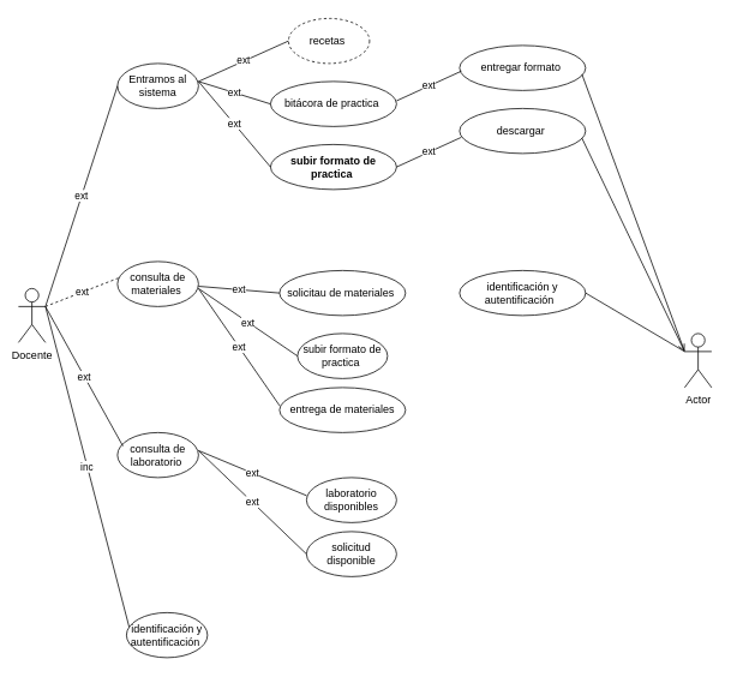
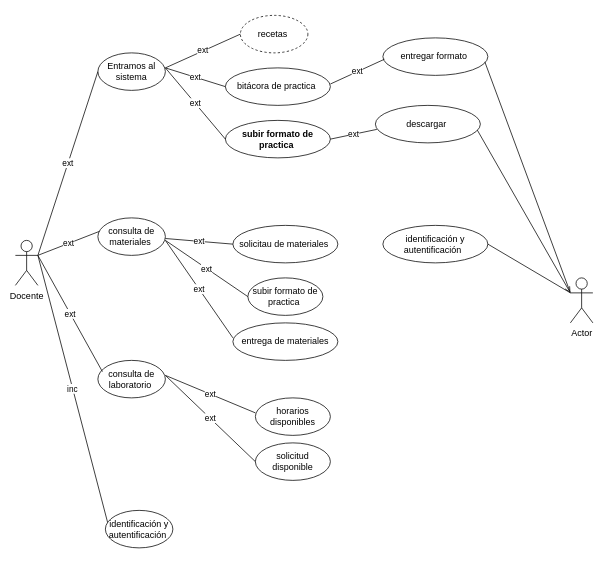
  <mxCell id="0" />
  <mxCell id="1" parent="0" />
  <mxCell id="2" value="Docente" style="shape=umlActor;verticalLabelPosition=bottom;verticalAlign=top;html=1;" vertex="1" parent="1"><mxGeometry x="20" y="320" width="30" height="60" as="geometry" /></mxCell>
  <mxCell id="3" value="Entramos al sistema" style="ellipse;whiteSpace=wrap;html=1;" vertex="1" parent="1"><mxGeometry x="130" y="70" width="90" height="50" as="geometry" /></mxCell>
  <mxCell id="4" value="ext" style="endArrow=none;html=1;rounded=0;entryX=0;entryY=0.5;entryDx=0;entryDy=0;" edge="1" parent="1" target="3"><mxGeometry relative="1" as="geometry"><mxPoint x="50" y="340" as="sourcePoint" /><mxPoint x="210" y="340" as="targetPoint" /><Array as="points" /></mxGeometry></mxCell>
  <mxCell id="5" value="consulta de materiales&amp;nbsp;" style="ellipse;whiteSpace=wrap;html=1;" vertex="1" parent="1"><mxGeometry x="130" y="290" width="90" height="50" as="geometry" /></mxCell>
  <mxCell id="6" value="consulta de laboratorio&amp;nbsp;" style="ellipse;whiteSpace=wrap;html=1;" vertex="1" parent="1"><mxGeometry x="130" y="480" width="90" height="50" as="geometry" /></mxCell>
  <mxCell id="7" value="identificación y autentificación&amp;nbsp;" style="ellipse;whiteSpace=wrap;html=1;" vertex="1" parent="1"><mxGeometry x="140" y="680" width="90" height="50" as="geometry" /></mxCell>
  <mxCell id="8" value="ext" style="endArrow=none;html=1;rounded=0;entryX=0.067;entryY=0.3;entryDx=0;entryDy=0;entryPerimeter=0;" edge="1" parent="1" target="6"><mxGeometry relative="1" as="geometry"><mxPoint x="50" y="340" as="sourcePoint" /><mxPoint x="150" y="350" as="targetPoint" /><Array as="points" /></mxGeometry></mxCell>
  <mxCell id="9" value="inc" style="endArrow=none;html=1;rounded=0;entryX=0.033;entryY=0.32;entryDx=0;entryDy=0;entryPerimeter=0;" edge="1" parent="1" target="7"><mxGeometry relative="1" as="geometry"><mxPoint x="50" y="340" as="sourcePoint" /><mxPoint x="160" y="360" as="targetPoint" /><Array as="points" /></mxGeometry></mxCell>
- <mxCell id="10" value="ext" style="endArrow=none;html=1;rounded=0;entryX=0.022;entryY=0.36;entryDx=0;entryDy=0;exitX=1;exitY=0.333;exitDx=0;exitDy=0;exitPerimeter=0;entryPerimeter=0;dashed=1;" edge="1" parent="1" source="2" target="5"><mxGeometry relative="1" as="geometry"><mxPoint x="90" y="380" as="sourcePoint" /><mxPoint x="170" y="370" as="targetPoint" /><Array as="points" /></mxGeometry></mxCell>
+ <mxCell id="10" value="ext" style="endArrow=none;html=1;rounded=0;entryX=0.022;entryY=0.36;entryDx=0;entryDy=0;exitX=1;exitY=0.333;exitDx=0;exitDy=0;exitPerimeter=0;entryPerimeter=0;" edge="1" parent="1" source="2" target="5"><mxGeometry relative="1" as="geometry"><mxPoint x="90" y="380" as="sourcePoint" /><mxPoint x="170" y="370" as="targetPoint" /><Array as="points" /></mxGeometry></mxCell>
  <mxCell id="11" value="recetas&amp;nbsp;" style="ellipse;whiteSpace=wrap;html=1;dashed=1;" vertex="1" parent="1"><mxGeometry x="320" width="90" height="50" as="geometry" y="20" /></mxCell>
  <mxCell id="12" value="bitácora de practica&amp;nbsp;" style="ellipse;whiteSpace=wrap;html=1;" vertex="1" parent="1"><mxGeometry x="300" y="90" width="140" height="50" as="geometry" /></mxCell>
  <mxCell id="13" value="subir formato de practica&amp;nbsp;" style="ellipse;whiteSpace=wrap;html=1;fontStyle=1" vertex="1" parent="1"><mxGeometry x="300" y="160" width="140" height="50" as="geometry" /></mxCell>
  <mxCell id="14" value="solicitau de materiales&amp;nbsp;" style="ellipse;whiteSpace=wrap;html=1;" vertex="1" parent="1"><mxGeometry x="310" y="300" width="140" height="50" as="geometry" /></mxCell>
  <mxCell id="15" value="subir formato de practica&amp;nbsp;" style="ellipse;whiteSpace=wrap;html=1;" vertex="1" parent="1"><mxGeometry x="330" y="370" width="100" height="50" as="geometry" /></mxCell>
  <mxCell id="16" value="entrega de materiales" style="ellipse;whiteSpace=wrap;html=1;" vertex="1" parent="1"><mxGeometry x="310" y="430" width="140" height="50" as="geometry" /></mxCell>
- <mxCell id="17" value="laboratorio disponibles" style="ellipse;whiteSpace=wrap;html=1;" vertex="1" parent="1"><mxGeometry x="340" y="530" width="100" height="50" as="geometry" /></mxCell>
+ <mxCell id="17" value="horarios disponibles" style="ellipse;whiteSpace=wrap;html=1;" vertex="1" parent="1"><mxGeometry x="340" y="530" width="100" height="50" as="geometry" /></mxCell>
  <mxCell id="18" value="solicitud disponible" style="ellipse;whiteSpace=wrap;html=1;" vertex="1" parent="1"><mxGeometry x="340" y="590" width="100" height="50" as="geometry" /></mxCell>
  <mxCell id="19" value="ext" style="endArrow=none;html=1;rounded=0;entryX=0;entryY=0.4;entryDx=0;entryDy=0;entryPerimeter=0;" edge="1" parent="1" target="17"><mxGeometry relative="1" as="geometry"><mxPoint x="220" y="500" as="sourcePoint" /><mxPoint x="330" y="550" as="targetPoint" /><Array as="points" /></mxGeometry></mxCell>
  <mxCell id="20" value="ext" style="endArrow=none;html=1;rounded=0;entryX=0;entryY=0.5;entryDx=0;entryDy=0;" edge="1" parent="1" target="18"><mxGeometry relative="1" as="geometry"><mxPoint x="220" y="500" as="sourcePoint" /><mxPoint x="306" y="655" as="targetPoint" /><Array as="points" /></mxGeometry></mxCell>
  <mxCell id="21" value="ext" style="endArrow=none;html=1;rounded=0;entryX=0;entryY=0.5;entryDx=0;entryDy=0;" edge="1" parent="1" target="14"><mxGeometry relative="1" as="geometry"><mxPoint x="220" y="317.5" as="sourcePoint" /><mxPoint x="306" y="472.5" as="targetPoint" /><Array as="points" /></mxGeometry></mxCell>
  <mxCell id="22" value="ext" style="endArrow=none;html=1;rounded=0;entryX=0;entryY=0.5;entryDx=0;entryDy=0;" edge="1" parent="1" target="15"><mxGeometry relative="1" as="geometry"><mxPoint x="220" y="320" as="sourcePoint" /><mxPoint x="300" y="465" as="targetPoint" /><Array as="points" /></mxGeometry></mxCell>
  <mxCell id="23" value="ext" style="endArrow=none;html=1;rounded=0;" edge="1" parent="1"><mxGeometry relative="1" as="geometry"><mxPoint x="220" y="320" as="sourcePoint" /><mxPoint x="310" y="450" as="targetPoint" /><Array as="points" /></mxGeometry></mxCell>
  <mxCell id="24" value="ext" style="endArrow=none;html=1;rounded=0;entryX=0;entryY=0.5;entryDx=0;entryDy=0;" edge="1" parent="1" target="13"><mxGeometry relative="1" as="geometry"><mxPoint x="220" y="90" as="sourcePoint" /><mxPoint x="306" y="245" as="targetPoint" /><Array as="points" /></mxGeometry></mxCell>
  <mxCell id="25" value="ext" style="endArrow=none;html=1;rounded=0;entryX=0;entryY=0.5;entryDx=0;entryDy=0;" edge="1" parent="1" target="12"><mxGeometry relative="1" as="geometry"><mxPoint x="220" y="90" as="sourcePoint" /><mxPoint x="306" y="245" as="targetPoint" /><Array as="points" /></mxGeometry></mxCell>
  <mxCell id="26" value="ext" style="endArrow=none;html=1;rounded=0;entryX=0;entryY=0.5;entryDx=0;entryDy=0;" edge="1" parent="1" target="11"><mxGeometry relative="1" as="geometry"><mxPoint x="220" y="90" as="sourcePoint" /><mxPoint x="306" y="245" as="targetPoint" /><Array as="points" /></mxGeometry></mxCell>
  <mxCell id="27" value="entregar formato&amp;nbsp;" style="ellipse;whiteSpace=wrap;html=1;" vertex="1" parent="1"><mxGeometry x="510" y="50" width="140" height="50" as="geometry" /></mxCell>
- <mxCell id="28" value="descargar&amp;nbsp;" style="ellipse;whiteSpace=wrap;html=1;" vertex="1" parent="1"><mxGeometry x="510" y="120" width="140" height="50" as="geometry" /></mxCell>
+ <mxCell id="28" value="descargar&amp;nbsp;" style="ellipse;whiteSpace=wrap;html=1;" vertex="1" parent="1"><mxGeometry x="500" y="140" width="140" height="50" as="geometry" /></mxCell>
  <mxCell id="29" value="identificación y autentificación&amp;nbsp;&amp;nbsp;" style="ellipse;whiteSpace=wrap;html=1;" vertex="1" parent="1"><mxGeometry x="510" y="300" width="140" height="50" as="geometry" /></mxCell>
  <mxCell id="30" value="Actor" style="shape=umlActor;verticalLabelPosition=bottom;verticalAlign=top;html=1;outlineConnect=0;" vertex="1" parent="1"><mxGeometry x="760" y="370" width="30" height="60" as="geometry" /></mxCell>
  <mxCell id="31" value="" style="endArrow=none;html=1;rounded=0;entryX=0;entryY=0.333;entryDx=0;entryDy=0;entryPerimeter=0;exitX=1;exitY=0.5;exitDx=0;exitDy=0;" edge="1" parent="1" source="29" target="30"><mxGeometry relative="1" as="geometry"><mxPoint x="650" y="417.5" as="sourcePoint" /><mxPoint x="750" y="372.5" as="targetPoint" /><Array as="points" /></mxGeometry></mxCell>
  <mxCell id="32" value="" style="endArrow=open;html=1;rounded=0;entryX=0;entryY=0.333;entryDx=0;entryDy=0;entryPerimeter=0;exitX=0.971;exitY=0.66;exitDx=0;exitDy=0;exitPerimeter=0;" edge="1" parent="1" source="28" target="30"><mxGeometry relative="1" as="geometry"><mxPoint x="650" y="210" as="sourcePoint" /><mxPoint x="760" y="275" as="targetPoint" /><Array as="points" /></mxGeometry></mxCell>
  <mxCell id="33" value="" style="endArrow=none;html=1;rounded=0;entryX=0;entryY=0.333;entryDx=0;entryDy=0;entryPerimeter=0;exitX=0.971;exitY=0.64;exitDx=0;exitDy=0;exitPerimeter=0;" edge="1" parent="1" source="27" target="30"><mxGeometry relative="1" as="geometry"><mxPoint x="660" y="120" as="sourcePoint" /><mxPoint x="778" y="352" as="targetPoint" /><Array as="points" /></mxGeometry></mxCell>
  <mxCell id="34" value="ext" style="endArrow=none;html=1;rounded=0;entryX=0.014;entryY=0.64;entryDx=0;entryDy=0;exitX=1;exitY=0.5;exitDx=0;exitDy=0;entryPerimeter=0;" edge="1" parent="1" source="13" target="28"><mxGeometry relative="1" as="geometry"><mxPoint x="450" y="190" as="sourcePoint" /><mxPoint x="540" y="197.5" as="targetPoint" /><Array as="points" /></mxGeometry></mxCell>
  <mxCell id="35" value="ext" style="endArrow=none;html=1;rounded=0;entryX=0.014;entryY=0.64;entryDx=0;entryDy=0;exitX=1;exitY=0.5;exitDx=0;exitDy=0;entryPerimeter=0;" edge="1" parent="1"><mxGeometry relative="1" as="geometry"><mxPoint x="440" y="111.5" as="sourcePoint" /><mxPoint x="512" y="78.5" as="targetPoint" /><Array as="points" /></mxGeometry></mxCell>
